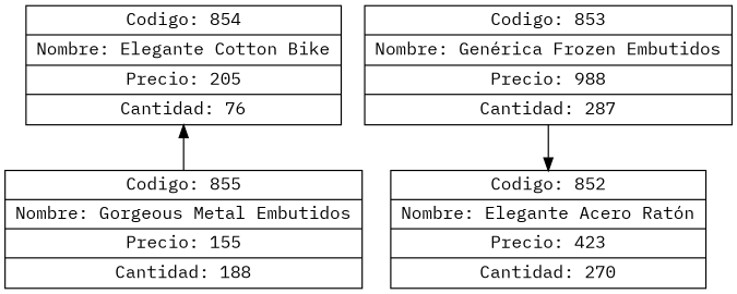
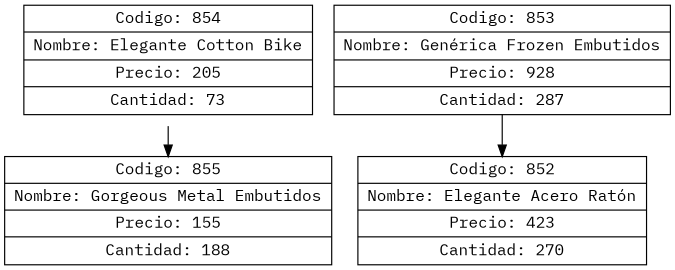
  digraph {
    concentrate=true
    fontname="IBM Plex Mono"
    rankdir=UD
    node [fontname="IBM Plex Mono" shape=record]
    edge [fontname="IBM Plex Mono"]
-   n1 [label="{Codigo: 854|Nombre: Elegante Cotton Bike|Precio: 205|Cantidad: 76}"]
+   n1 [label="{Codigo: 854|Nombre: Elegante Cotton Bike|Precio: 205|Cantidad: 73}"]
    n2 [label="{Codigo: 855|Nombre: Gorgeous Metal Embutidos|Precio: 155|Cantidad: 188}"]
-   n3 [label="{Codigo: 853|Nombre: Genérica Frozen Embutidos|Precio: 988|Cantidad: 287}"]
+   n3 [label="{Codigo: 853|Nombre: Genérica Frozen Embutidos|Precio: 928|Cantidad: 287}"]
    n4 [label="{Codigo: 852|Nombre: Elegante Acero Ratón|Precio: 423|Cantidad: 270}"]
-   n2 -> n1
+   n1 -> n2
    n3 -> n4
  }
